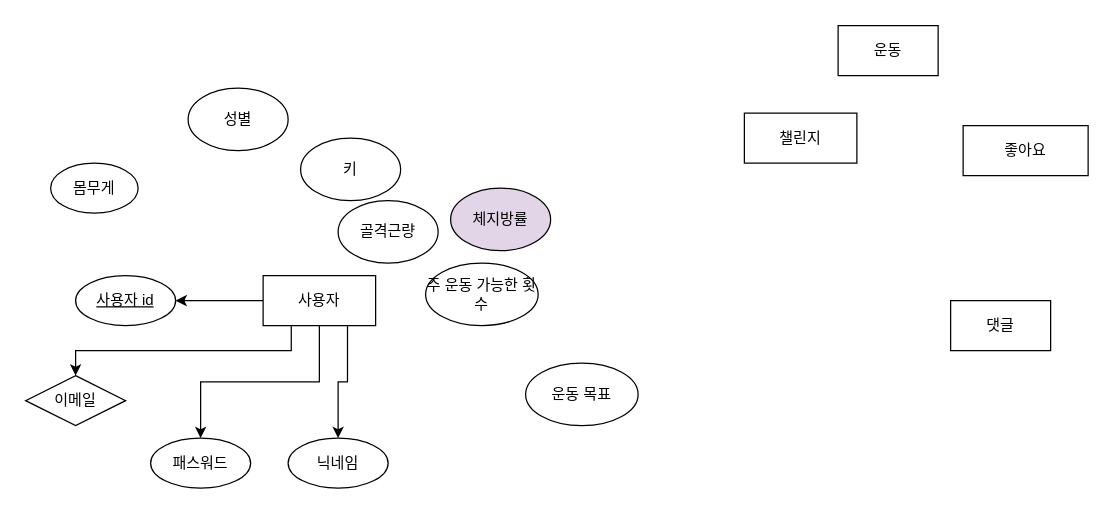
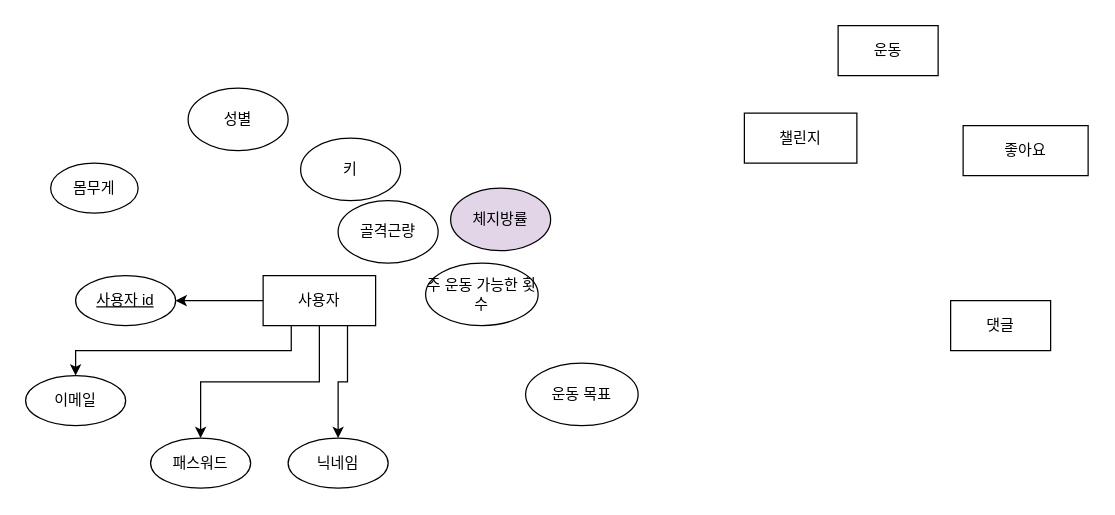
  <mxCell id="0" />
  <mxCell id="1" parent="0" />
  <mxCell id="2" value="챌린지" style="rounded=0;whiteSpace=wrap;html=1;" vertex="1" parent="1"><mxGeometry x="595" y="90" width="90" height="40" as="geometry" /></mxCell>
  <mxCell id="3" style="edgeStyle=orthogonalEdgeStyle;rounded=0;orthogonalLoop=1;jettySize=auto;html=1;exitX=0;exitY=0.5;exitDx=0;exitDy=0;" edge="1" parent="1" source="7" target="12"><mxGeometry relative="1" as="geometry" /></mxCell>
  <mxCell id="4" style="edgeStyle=orthogonalEdgeStyle;rounded=0;orthogonalLoop=1;jettySize=auto;html=1;exitX=0.25;exitY=1;exitDx=0;exitDy=0;" edge="1" parent="1" source="7" target="13"><mxGeometry relative="1" as="geometry" /></mxCell>
  <mxCell id="5" style="edgeStyle=orthogonalEdgeStyle;rounded=0;orthogonalLoop=1;jettySize=auto;html=1;exitX=0.5;exitY=1;exitDx=0;exitDy=0;" edge="1" parent="1" source="7" target="14"><mxGeometry relative="1" as="geometry" /></mxCell>
  <mxCell id="6" style="edgeStyle=orthogonalEdgeStyle;rounded=0;orthogonalLoop=1;jettySize=auto;html=1;exitX=0.75;exitY=1;exitDx=0;exitDy=0;entryX=0.5;entryY=0;entryDx=0;entryDy=0;" edge="1" parent="1" source="7" target="15"><mxGeometry relative="1" as="geometry" /></mxCell>
  <mxCell id="7" value="사용자" style="rounded=0;whiteSpace=wrap;html=1;" vertex="1" parent="1"><mxGeometry x="210" y="220" width="90" height="40" as="geometry" /></mxCell>
  <mxCell id="8" style="edgeStyle=orthogonalEdgeStyle;rounded=0;orthogonalLoop=1;jettySize=auto;html=1;exitX=0.5;exitY=1;exitDx=0;exitDy=0;" edge="1" parent="1" source="7" target="7"><mxGeometry relative="1" as="geometry" /></mxCell>
  <mxCell id="9" value="운동" style="rounded=0;whiteSpace=wrap;html=1;" vertex="1" parent="1"><mxGeometry x="670" y="20" width="80" height="40" as="geometry" /></mxCell>
  <mxCell id="10" value="댓글" style="rounded=0;whiteSpace=wrap;html=1;" vertex="1" parent="1"><mxGeometry x="760" y="240" width="80" height="40" as="geometry" /></mxCell>
  <mxCell id="11" value="좋아요" style="rounded=0;whiteSpace=wrap;html=1;" vertex="1" parent="1"><mxGeometry x="770" y="100" width="100" height="40" as="geometry" /></mxCell>
  <mxCell id="12" value="&lt;u&gt;사용자 id&lt;/u&gt;" style="ellipse;whiteSpace=wrap;html=1;" vertex="1" parent="1"><mxGeometry x="60" y="220" width="80" height="40" as="geometry" /></mxCell>
- <mxCell id="13" value="이메일" style="rhombus;whiteSpace=wrap;html=1;" vertex="1" parent="1"><mxGeometry x="20" y="300" width="80" height="40" as="geometry" /></mxCell>
+ <mxCell id="13" value="이메일" style="ellipse;whiteSpace=wrap;html=1;" vertex="1" parent="1"><mxGeometry x="20" y="300" width="80" height="40" as="geometry" /></mxCell>
  <mxCell id="14" value="패스워드" style="ellipse;whiteSpace=wrap;html=1;" vertex="1" parent="1"><mxGeometry x="120" y="350" width="80" height="40" as="geometry" /></mxCell>
  <mxCell id="15" value="닉네임" style="ellipse;whiteSpace=wrap;html=1;" vertex="1" parent="1"><mxGeometry x="230" y="350" width="80" height="40" as="geometry" /></mxCell>
  <mxCell id="16" value="성별" style="ellipse;whiteSpace=wrap;html=1;" vertex="1" parent="1"><mxGeometry x="150" y="70" width="80" height="50" as="geometry" /></mxCell>
  <mxCell id="17" value="키" style="ellipse;whiteSpace=wrap;html=1;" vertex="1" parent="1"><mxGeometry x="240" y="110" width="80" height="50" as="geometry" /></mxCell>
  <mxCell id="18" value="골격근량" style="ellipse;whiteSpace=wrap;html=1;" vertex="1" parent="1"><mxGeometry x="270" y="160" width="80" height="50" as="geometry" /></mxCell>
  <mxCell id="19" value="체지방률" style="ellipse;whiteSpace=wrap;html=1;fillColor=#e1d5e7;" vertex="1" parent="1"><mxGeometry x="360" y="150" width="80" height="50" as="geometry" /></mxCell>
  <mxCell id="20" value="주 운동 가능한 횟수" style="ellipse;whiteSpace=wrap;html=1;" vertex="1" parent="1"><mxGeometry x="340" y="210" width="90" height="50" as="geometry" /></mxCell>
  <mxCell id="21" value="운동 목표" style="ellipse;whiteSpace=wrap;html=1;" vertex="1" parent="1"><mxGeometry x="420" y="290" width="90" height="50" as="geometry" /></mxCell>
  <mxCell id="22" value="몸무게" style="ellipse;whiteSpace=wrap;html=1;" vertex="1" parent="1"><mxGeometry x="40" y="130" width="70" height="40" as="geometry" /></mxCell>
